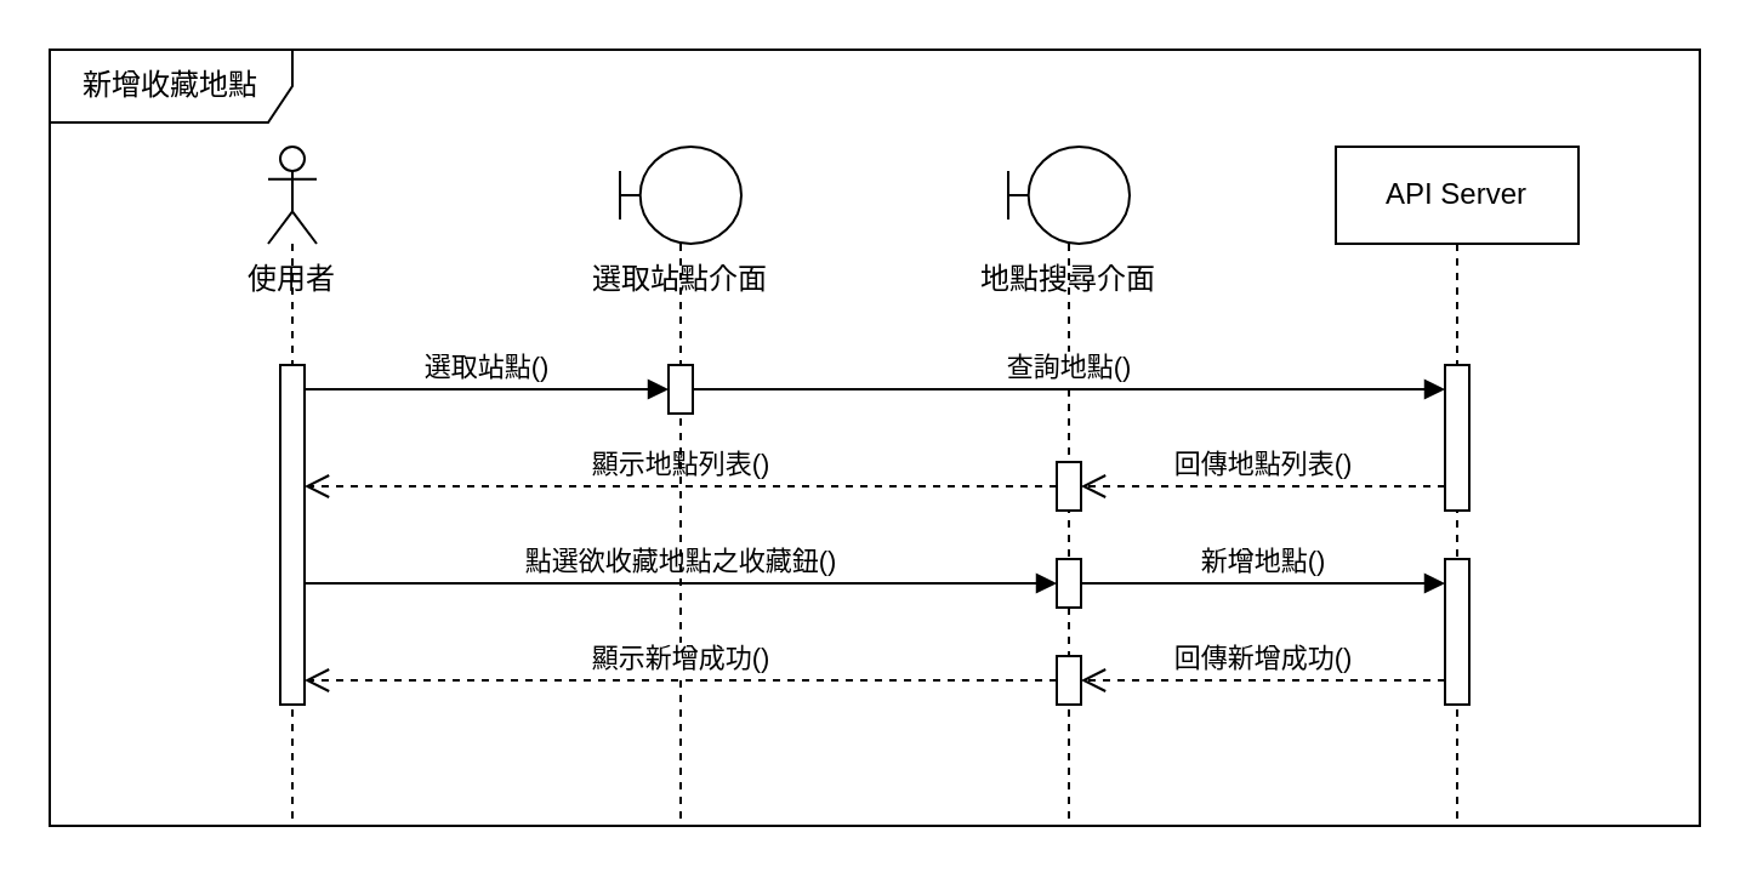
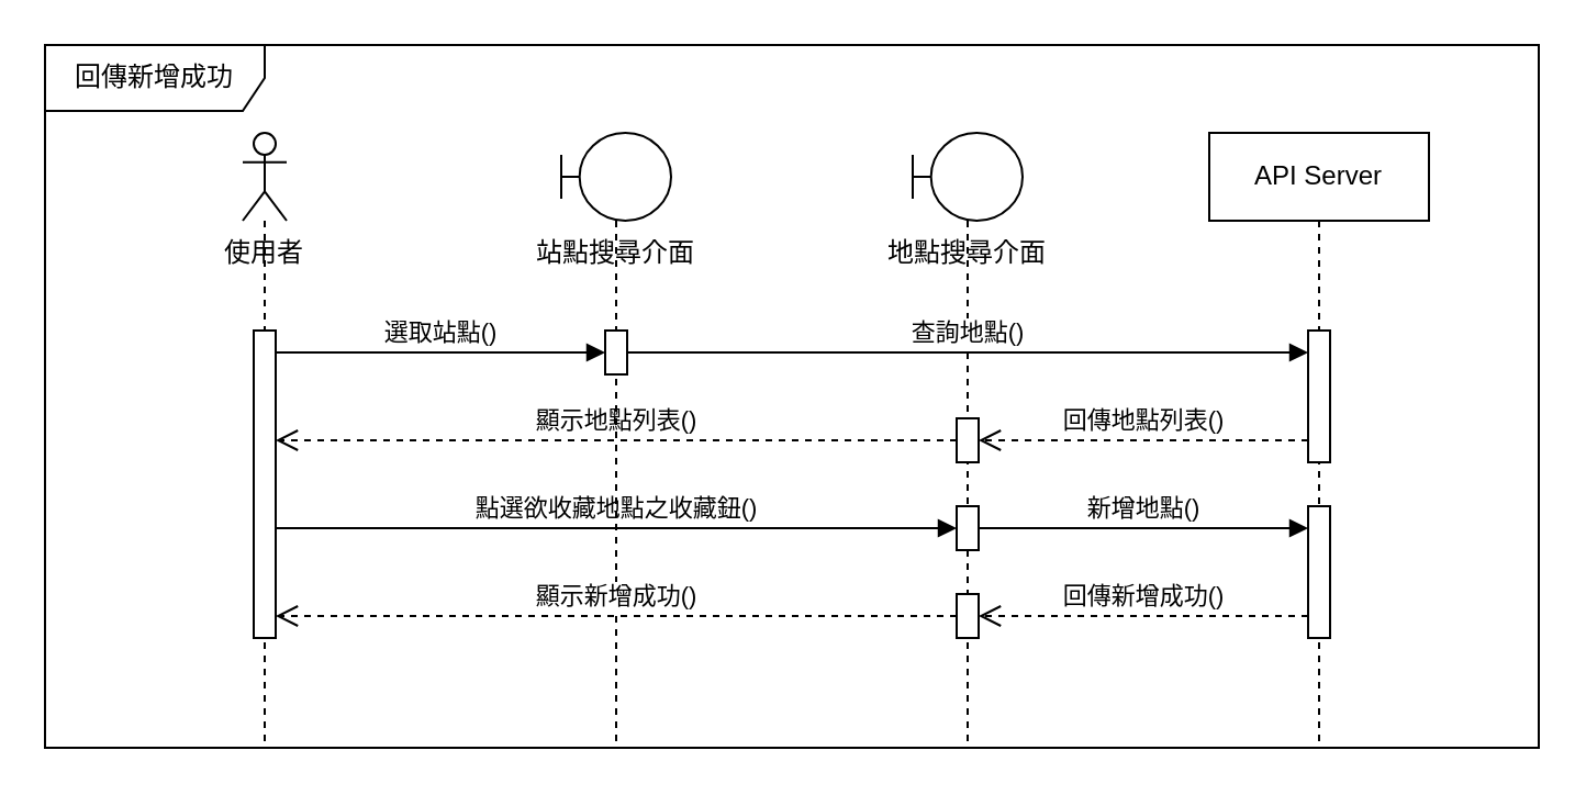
  <mxCell id="0" />
  <mxCell id="1" parent="0" />
  <mxCell id="2" value="" style="shape=umlLifeline;perimeter=lifelinePerimeter;whiteSpace=wrap;html=1;container=1;dropTarget=0;collapsible=0;recursiveResize=0;outlineConnect=0;portConstraint=eastwest;newEdgeStyle={&quot;curved&quot;:0,&quot;rounded&quot;:0};participant=umlActor;" parent="1" vertex="1"><mxGeometry x="110" y="60" width="20" height="280" as="geometry" /></mxCell>
  <mxCell id="3" value="" style="html=1;points=[[0,0,0,0,5],[0,1,0,0,-5],[1,0,0,0,5],[1,1,0,0,-5]];perimeter=orthogonalPerimeter;outlineConnect=0;targetShapes=umlLifeline;portConstraint=eastwest;newEdgeStyle={&quot;curved&quot;:0,&quot;rounded&quot;:0};" parent="2" vertex="1"><mxGeometry x="5" y="90" width="10" height="140" as="geometry" /></mxCell>
  <mxCell id="4" value="" style="shape=umlLifeline;perimeter=lifelinePerimeter;whiteSpace=wrap;html=1;container=1;dropTarget=0;collapsible=0;recursiveResize=0;outlineConnect=0;portConstraint=eastwest;newEdgeStyle={&quot;curved&quot;:0,&quot;rounded&quot;:0};participant=umlBoundary;" parent="1" vertex="1"><mxGeometry x="415" y="60" width="50" height="280" as="geometry" /></mxCell>
  <mxCell id="5" value="" style="html=1;points=[[0,0,0,0,5],[0,1,0,0,-5],[1,0,0,0,5],[1,1,0,0,-5]];perimeter=orthogonalPerimeter;outlineConnect=0;targetShapes=umlLifeline;portConstraint=eastwest;newEdgeStyle={&quot;curved&quot;:0,&quot;rounded&quot;:0};" parent="4" vertex="1"><mxGeometry x="20" y="170" width="10" height="20" as="geometry" /></mxCell>
  <mxCell id="6" value="API Server" style="shape=umlLifeline;perimeter=lifelinePerimeter;whiteSpace=wrap;html=1;container=1;dropTarget=0;collapsible=0;recursiveResize=0;outlineConnect=0;portConstraint=eastwest;newEdgeStyle={&quot;curved&quot;:0,&quot;rounded&quot;:0};" parent="1" vertex="1"><mxGeometry x="550" y="60" width="100" height="280" as="geometry" /></mxCell>
  <mxCell id="7" value="" style="html=1;points=[[0,0,0,0,5],[0,1,0,0,-5],[1,0,0,0,5],[1,1,0,0,-5]];perimeter=orthogonalPerimeter;outlineConnect=0;targetShapes=umlLifeline;portConstraint=eastwest;newEdgeStyle={&quot;curved&quot;:0,&quot;rounded&quot;:0};" parent="6" vertex="1"><mxGeometry x="45" y="170" width="10" height="60" as="geometry" /></mxCell>
  <mxCell id="8" value="" style="html=1;points=[[0,0,0,0,5],[0,1,0,0,-5],[1,0,0,0,5],[1,1,0,0,-5]];perimeter=orthogonalPerimeter;outlineConnect=0;targetShapes=umlLifeline;portConstraint=eastwest;newEdgeStyle={&quot;curved&quot;:0,&quot;rounded&quot;:0};" parent="6" vertex="1"><mxGeometry x="-115" y="210" width="10" height="20" as="geometry" /></mxCell>
  <mxCell id="9" value="回傳新增成功()" style="html=1;verticalAlign=bottom;endArrow=open;dashed=1;endSize=8;curved=0;rounded=0;" parent="6" target="8" edge="1"><mxGeometry x="0.002" relative="1" as="geometry"><mxPoint x="45" y="220" as="sourcePoint" /><mxPoint x="-90" y="220" as="targetPoint" /><Array as="points"><mxPoint x="-30" y="220" /></Array><mxPoint as="offset" /></mxGeometry></mxCell>
  <mxCell id="10" value="選取站點()" style="html=1;verticalAlign=bottom;endArrow=block;curved=0;rounded=0;" parent="1" target="18" edge="1"><mxGeometry relative="1" as="geometry"><mxPoint x="125" y="160" as="sourcePoint" /><mxPoint x="230" y="160" as="targetPoint" /></mxGeometry></mxCell>
- <mxCell id="11" value="新增收藏地點" style="shape=umlFrame;whiteSpace=wrap;html=1;pointerEvents=0;width=100;height=30;" parent="1" vertex="1"><mxGeometry x="20" y="20" width="680" height="320" as="geometry" /></mxCell>
+ <mxCell id="11" value="回傳新增成功" style="shape=umlFrame;whiteSpace=wrap;html=1;pointerEvents=0;width=100;height=30;" parent="1" vertex="1"><mxGeometry x="20" y="20" width="680" height="320" as="geometry" /></mxCell>
  <mxCell id="12" value="使用者" style="text;html=1;align=center;verticalAlign=middle;whiteSpace=wrap;rounded=0;" parent="1" vertex="1"><mxGeometry x="90" y="100" width="60" height="30" as="geometry" /></mxCell>
  <mxCell id="13" value="地點搜尋&lt;span style=&quot;background-color: transparent; color: light-dark(rgb(0, 0, 0), rgb(255, 255, 255));&quot;&gt;介面&lt;/span&gt;" style="text;html=1;align=center;verticalAlign=middle;whiteSpace=wrap;rounded=0;" parent="1" vertex="1"><mxGeometry x="390" y="100" width="100" height="30" as="geometry" /></mxCell>
  <mxCell id="14" value="顯示地點列表()" style="html=1;verticalAlign=bottom;endArrow=open;dashed=1;endSize=8;curved=0;rounded=0;" parent="1" source="21" target="3" edge="1"><mxGeometry relative="1" as="geometry"><mxPoint x="275" y="200" as="sourcePoint" /><mxPoint x="160" y="195" as="targetPoint" /><Array as="points" /></mxGeometry></mxCell>
  <mxCell id="15" value="點選欲收藏地點之收藏鈕()" style="html=1;verticalAlign=bottom;endArrow=block;curved=0;rounded=0;" parent="1" source="3" target="5" edge="1"><mxGeometry width="80" relative="1" as="geometry"><mxPoint x="160" y="239.76" as="sourcePoint" /><mxPoint x="275" y="240" as="targetPoint" /><Array as="points"><mxPoint x="200" y="240" /></Array></mxGeometry></mxCell>
  <mxCell id="16" value="新增地點&lt;span style=&quot;background-color: light-dark(#ffffff, var(--ge-dark-color, #121212)); color: light-dark(rgb(0, 0, 0), rgb(255, 255, 255));&quot;&gt;()&lt;/span&gt;" style="html=1;verticalAlign=bottom;endArrow=block;curved=0;rounded=0;" parent="1" source="5" target="7" edge="1"><mxGeometry width="80" relative="1" as="geometry"><mxPoint x="474" y="320" as="sourcePoint" /><mxPoint x="554" y="320" as="targetPoint" /></mxGeometry></mxCell>
  <mxCell id="17" value="" style="shape=umlLifeline;perimeter=lifelinePerimeter;whiteSpace=wrap;html=1;container=1;dropTarget=0;collapsible=0;recursiveResize=0;outlineConnect=0;portConstraint=eastwest;newEdgeStyle={&quot;curved&quot;:0,&quot;rounded&quot;:0};participant=umlBoundary;" parent="1" vertex="1"><mxGeometry x="255" y="60" width="50" height="280" as="geometry" /></mxCell>
  <mxCell id="18" value="" style="html=1;points=[[0,0,0,0,5],[0,1,0,0,-5],[1,0,0,0,5],[1,1,0,0,-5]];perimeter=orthogonalPerimeter;outlineConnect=0;targetShapes=umlLifeline;portConstraint=eastwest;newEdgeStyle={&quot;curved&quot;:0,&quot;rounded&quot;:0};" parent="17" vertex="1"><mxGeometry x="20" y="90" width="10" height="20" as="geometry" /></mxCell>
- <mxCell id="19" value="選取站點&lt;span style=&quot;background-color: transparent; color: light-dark(rgb(0, 0, 0), rgb(255, 255, 255));&quot;&gt;介面&lt;/span&gt;" style="text;html=1;align=center;verticalAlign=middle;whiteSpace=wrap;rounded=0;" parent="1" vertex="1"><mxGeometry x="230" y="100" width="100" height="30" as="geometry" /></mxCell>
+ <mxCell id="19" value="站點搜尋&lt;span style=&quot;background-color: transparent; color: light-dark(rgb(0, 0, 0), rgb(255, 255, 255));&quot;&gt;介面&lt;/span&gt;" style="text;html=1;align=center;verticalAlign=middle;whiteSpace=wrap;rounded=0;" parent="1" vertex="1"><mxGeometry x="230" y="100" width="100" height="30" as="geometry" /></mxCell>
  <mxCell id="20" value="" style="html=1;points=[[0,0,0,0,5],[0,1,0,0,-5],[1,0,0,0,5],[1,1,0,0,-5]];perimeter=orthogonalPerimeter;outlineConnect=0;targetShapes=umlLifeline;portConstraint=eastwest;newEdgeStyle={&quot;curved&quot;:0,&quot;rounded&quot;:0};" parent="1" vertex="1"><mxGeometry x="595" y="150" width="10" height="60" as="geometry" /></mxCell>
  <mxCell id="21" value="" style="html=1;points=[[0,0,0,0,5],[0,1,0,0,-5],[1,0,0,0,5],[1,1,0,0,-5]];perimeter=orthogonalPerimeter;outlineConnect=0;targetShapes=umlLifeline;portConstraint=eastwest;newEdgeStyle={&quot;curved&quot;:0,&quot;rounded&quot;:0};" parent="1" vertex="1"><mxGeometry x="435" y="190" width="10" height="20" as="geometry" /></mxCell>
  <mxCell id="22" value="顯示新增成功()" style="html=1;verticalAlign=bottom;endArrow=open;dashed=1;endSize=8;curved=0;rounded=0;" parent="1" source="8" target="3" edge="1"><mxGeometry relative="1" as="geometry"><mxPoint x="390" y="279.76" as="sourcePoint" /><mxPoint x="285" y="280" as="targetPoint" /></mxGeometry></mxCell>
  <mxCell id="23" value="查詢地點()" style="html=1;verticalAlign=bottom;endArrow=block;curved=0;rounded=0;" parent="1" source="18" target="20" edge="1"><mxGeometry width="80" relative="1" as="geometry"><mxPoint x="313" y="160" as="sourcePoint" /><mxPoint x="393" y="160" as="targetPoint" /></mxGeometry></mxCell>
  <mxCell id="24" value="回傳地點列表()" style="html=1;verticalAlign=bottom;endArrow=open;dashed=1;endSize=8;curved=0;rounded=0;" parent="1" source="20" target="21" edge="1"><mxGeometry relative="1" as="geometry"><mxPoint x="545" y="199.66" as="sourcePoint" /><mxPoint x="465" y="199.66" as="targetPoint" /><Array as="points"><mxPoint x="520" y="200" /></Array></mxGeometry></mxCell>
